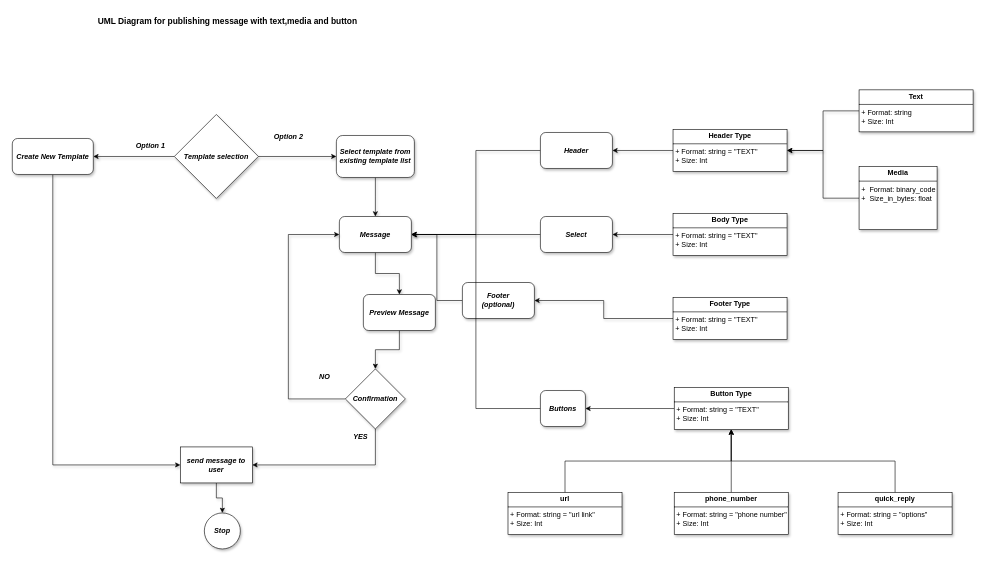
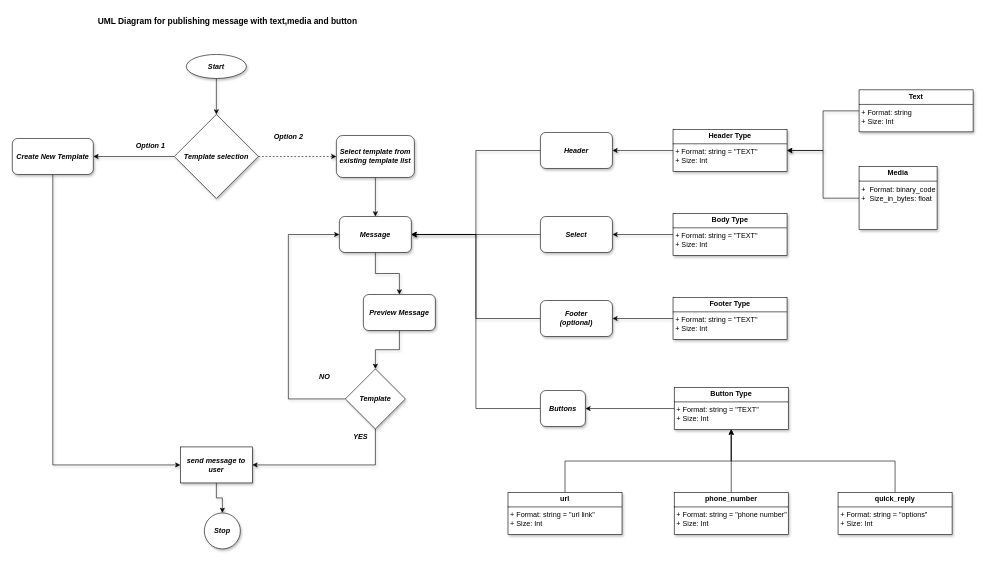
  <mxCell id="0" />
  <mxCell id="1" parent="0" />
+ <mxCell id="2" value="&lt;b&gt;&lt;i&gt;Start&lt;/i&gt;&lt;/b&gt;" style="ellipse;whiteSpace=wrap;html=1;shadow=1;" vertex="1" parent="1"><mxGeometry x="310" y="90" width="100" height="40" as="geometry" /></mxCell>
  <mxCell id="3" style="edgeStyle=orthogonalEdgeStyle;rounded=0;orthogonalLoop=1;jettySize=auto;html=1;exitX=0;exitY=0.5;exitDx=0;exitDy=0;entryX=1;entryY=0.5;entryDx=0;entryDy=0;shadow=1;" edge="1" parent="1" source="5" target="12"><mxGeometry relative="1" as="geometry" /></mxCell>
- <mxCell id="4" style="edgeStyle=orthogonalEdgeStyle;rounded=0;orthogonalLoop=1;jettySize=auto;html=1;exitX=1;exitY=0.5;exitDx=0;exitDy=0;entryX=0;entryY=0.5;entryDx=0;entryDy=0;shadow=1;" edge="1" parent="1" source="5" target="10"><mxGeometry relative="1" as="geometry" /></mxCell>
+ <mxCell id="4" style="edgeStyle=orthogonalEdgeStyle;rounded=0;orthogonalLoop=1;jettySize=auto;html=1;exitX=1;exitY=0.5;exitDx=0;exitDy=0;entryX=0;entryY=0.5;entryDx=0;entryDy=0;shadow=1;dashed=1;" edge="1" parent="1" source="5" target="10"><mxGeometry relative="1" as="geometry" /></mxCell>
  <mxCell id="5" value="&lt;b&gt;&lt;i&gt;Template selection&lt;/i&gt;&lt;/b&gt;" style="rhombus;whiteSpace=wrap;html=1;shadow=1;" vertex="1" parent="1"><mxGeometry x="290" y="190" width="140" height="140" as="geometry" /></mxCell>
  <mxCell id="6" value="&lt;b&gt;&lt;font style=&quot;font-size: 14px;&quot;&gt;UML Diagram for publishing message with text,media and button&lt;/font&gt;&amp;nbsp;&lt;/b&gt;" style="text;html=1;align=center;verticalAlign=middle;resizable=0;points=[];autosize=1;strokeColor=none;fillColor=none;shadow=1;" vertex="1" parent="1"><mxGeometry x="150" y="20" width="460" height="30" as="geometry" /></mxCell>
+ <mxCell id="7" value="" style="endArrow=classic;html=1;rounded=0;exitX=0.5;exitY=1;exitDx=0;exitDy=0;shadow=1;" edge="1" parent="1" source="2" target="5"><mxGeometry width="50" height="50" relative="1" as="geometry"><mxPoint x="470" y="230" as="sourcePoint" /><mxPoint x="520" y="180" as="targetPoint" /></mxGeometry></mxCell>
  <mxCell id="8" style="edgeStyle=orthogonalEdgeStyle;rounded=0;orthogonalLoop=1;jettySize=auto;html=1;exitX=0.5;exitY=1;exitDx=0;exitDy=0;shadow=1;" edge="1" parent="1" source="5" target="5"><mxGeometry relative="1" as="geometry" /></mxCell>
  <mxCell id="9" style="edgeStyle=orthogonalEdgeStyle;rounded=0;orthogonalLoop=1;jettySize=auto;html=1;exitX=0.5;exitY=1;exitDx=0;exitDy=0;shadow=1;" edge="1" parent="1" source="10"><mxGeometry relative="1" as="geometry"><mxPoint x="625" y="360" as="targetPoint" /></mxGeometry></mxCell>
  <mxCell id="10" value="&lt;b&gt;&lt;i&gt;Select template from existing template list&lt;/i&gt;&lt;/b&gt;" style="rounded=1;whiteSpace=wrap;html=1;shadow=1;glass=0;" vertex="1" parent="1"><mxGeometry x="560" y="225" width="130" height="70" as="geometry" /></mxCell>
  <mxCell id="11" style="edgeStyle=orthogonalEdgeStyle;rounded=0;orthogonalLoop=1;jettySize=auto;html=1;exitX=0.5;exitY=1;exitDx=0;exitDy=0;entryX=0;entryY=0.5;entryDx=0;entryDy=0;shadow=1;" edge="1" parent="1" source="12" target="33"><mxGeometry relative="1" as="geometry" /></mxCell>
  <mxCell id="12" value="&lt;b&gt;&lt;i&gt;Create New Template&lt;/i&gt;&lt;/b&gt;" style="rounded=1;whiteSpace=wrap;html=1;shadow=1;" vertex="1" parent="1"><mxGeometry x="20" y="230" width="135" height="60" as="geometry" /></mxCell>
  <mxCell id="13" style="edgeStyle=orthogonalEdgeStyle;rounded=0;orthogonalLoop=1;jettySize=auto;html=1;exitX=0.5;exitY=1;exitDx=0;exitDy=0;entryX=0.5;entryY=0;entryDx=0;entryDy=0;shadow=1;" edge="1" parent="1" source="14" target="31"><mxGeometry relative="1" as="geometry" /></mxCell>
  <mxCell id="14" value="&lt;b&gt;&lt;i&gt;Message&lt;/i&gt;&lt;/b&gt;" style="rounded=1;whiteSpace=wrap;html=1;shadow=1;" vertex="1" parent="1"><mxGeometry x="565" y="360" width="120" height="60" as="geometry" /></mxCell>
  <mxCell id="15" style="edgeStyle=orthogonalEdgeStyle;rounded=0;orthogonalLoop=1;jettySize=auto;html=1;exitX=0;exitY=0.5;exitDx=0;exitDy=0;entryX=1;entryY=0.5;entryDx=0;entryDy=0;shadow=1;" edge="1" parent="1" source="16" target="14"><mxGeometry relative="1" as="geometry" /></mxCell>
  <mxCell id="16" value="&lt;b&gt;&lt;i&gt;Header&lt;/i&gt;&lt;/b&gt;" style="rounded=1;whiteSpace=wrap;html=1;shadow=1;" vertex="1" parent="1"><mxGeometry x="900" y="220" width="120" height="60" as="geometry" /></mxCell>
  <mxCell id="17" style="edgeStyle=orthogonalEdgeStyle;rounded=0;orthogonalLoop=1;jettySize=auto;html=1;exitX=0;exitY=0.5;exitDx=0;exitDy=0;entryX=1;entryY=0.5;entryDx=0;entryDy=0;shadow=1;" edge="1" parent="1" source="18" target="16"><mxGeometry relative="1" as="geometry" /></mxCell>
  <mxCell id="18" value="&lt;p style=&quot;margin:0px;margin-top:4px;text-align:center;&quot;&gt;&lt;b&gt;Header Type&lt;/b&gt;&lt;/p&gt;&lt;hr size=&quot;1&quot; style=&quot;border-style:solid;&quot;&gt;&lt;p style=&quot;margin:0px;margin-left:4px;&quot;&gt;+ Format: string = &quot;TEXT&quot;&lt;br&gt;+ Size: Int&lt;/p&gt;&lt;p style=&quot;margin:0px;margin-left:4px;&quot;&gt;&lt;br&gt;&lt;/p&gt;" style="verticalAlign=top;align=left;overflow=fill;html=1;whiteSpace=wrap;shadow=1;" vertex="1" parent="1"><mxGeometry x="1121" y="215" width="190" height="70" as="geometry" /></mxCell>
  <mxCell id="19" style="edgeStyle=orthogonalEdgeStyle;rounded=0;orthogonalLoop=1;jettySize=auto;html=1;exitX=0;exitY=0.5;exitDx=0;exitDy=0;entryX=1;entryY=0.5;entryDx=0;entryDy=0;shadow=1;" edge="1" parent="1" source="20" target="18"><mxGeometry relative="1" as="geometry" /></mxCell>
  <mxCell id="20" value="&lt;p style=&quot;margin:0px;margin-top:4px;text-align:center;&quot;&gt;&lt;b&gt;Text&lt;/b&gt;&lt;/p&gt;&lt;hr size=&quot;1&quot; style=&quot;border-style:solid;&quot;&gt;&lt;p style=&quot;margin:0px;margin-left:4px;&quot;&gt;+ Format: string&lt;br&gt;+ Size: Int&lt;/p&gt;&lt;p style=&quot;margin:0px;margin-left:4px;&quot;&gt;&lt;br&gt;&lt;/p&gt;" style="verticalAlign=top;align=left;overflow=fill;html=1;whiteSpace=wrap;shadow=1;" vertex="1" parent="1"><mxGeometry x="1431" y="149" width="190" height="70" as="geometry" /></mxCell>
  <mxCell id="21" style="edgeStyle=orthogonalEdgeStyle;rounded=0;orthogonalLoop=1;jettySize=auto;html=1;exitX=0;exitY=0.5;exitDx=0;exitDy=0;entryX=1;entryY=0.5;entryDx=0;entryDy=0;shadow=1;" edge="1" parent="1" source="22" target="18"><mxGeometry relative="1" as="geometry" /></mxCell>
  <mxCell id="22" value="&lt;p style=&quot;margin:0px;margin-top:4px;text-align:center;&quot;&gt;&lt;b&gt;Media&lt;/b&gt;&lt;/p&gt;&lt;hr size=&quot;1&quot; style=&quot;border-style:solid;&quot;&gt;&lt;p style=&quot;margin:0px;margin-left:4px;&quot;&gt;+&amp;nbsp; Format: binary_code&lt;br&gt;+&amp;nbsp; Size_in_bytes: float&lt;/p&gt;&lt;p style=&quot;margin:0px;margin-left:4px;&quot;&gt;&lt;br&gt;&lt;/p&gt;" style="verticalAlign=top;align=left;overflow=fill;html=1;whiteSpace=wrap;shadow=1;" vertex="1" parent="1"><mxGeometry x="1431" y="277" width="130" height="105" as="geometry" /></mxCell>
  <mxCell id="23" value="&lt;b&gt;&lt;i&gt;Option 2&lt;/i&gt;&lt;/b&gt;" style="text;html=1;align=center;verticalAlign=middle;resizable=0;points=[];autosize=1;strokeColor=none;fillColor=none;shadow=1;" vertex="1" parent="1"><mxGeometry x="445" y="213" width="70" height="30" as="geometry" /></mxCell>
  <mxCell id="24" value="&lt;b&gt;&lt;i&gt;Option 1&lt;/i&gt;&lt;/b&gt;" style="text;html=1;align=center;verticalAlign=middle;resizable=0;points=[];autosize=1;strokeColor=none;fillColor=none;shadow=1;" vertex="1" parent="1"><mxGeometry x="215" y="228" width="70" height="30" as="geometry" /></mxCell>
  <mxCell id="25" style="edgeStyle=orthogonalEdgeStyle;rounded=0;orthogonalLoop=1;jettySize=auto;html=1;exitX=0;exitY=0.5;exitDx=0;exitDy=0;entryX=1;entryY=0.5;entryDx=0;entryDy=0;shadow=1;" edge="1" parent="1" source="26" target="28"><mxGeometry relative="1" as="geometry" /></mxCell>
  <mxCell id="26" value="&lt;p style=&quot;margin:0px;margin-top:4px;text-align:center;&quot;&gt;&lt;b&gt;Body Type&lt;/b&gt;&lt;/p&gt;&lt;hr size=&quot;1&quot; style=&quot;border-style:solid;&quot;&gt;&lt;p style=&quot;margin:0px;margin-left:4px;&quot;&gt;+ Format: string = &quot;TEXT&quot;&lt;br&gt;+ Size: Int&lt;/p&gt;&lt;p style=&quot;margin:0px;margin-left:4px;&quot;&gt;&lt;br&gt;&lt;/p&gt;" style="verticalAlign=top;align=left;overflow=fill;html=1;whiteSpace=wrap;shadow=1;" vertex="1" parent="1"><mxGeometry x="1121" y="355" width="190" height="70" as="geometry" /></mxCell>
  <mxCell id="27" style="edgeStyle=orthogonalEdgeStyle;rounded=0;orthogonalLoop=1;jettySize=auto;html=1;exitX=0;exitY=0.5;exitDx=0;exitDy=0;entryX=1;entryY=0.5;entryDx=0;entryDy=0;shadow=1;" edge="1" parent="1" source="28" target="14"><mxGeometry relative="1" as="geometry" /></mxCell>
  <mxCell id="28" value="&lt;b&gt;&lt;i&gt;Select&lt;/i&gt;&lt;/b&gt;" style="rounded=1;whiteSpace=wrap;html=1;shadow=1;" vertex="1" parent="1"><mxGeometry x="900" y="360" width="120" height="60" as="geometry" /></mxCell>
  <mxCell id="29" value="&lt;b&gt;&lt;i&gt;Stop&lt;/i&gt;&lt;/b&gt;" style="ellipse;whiteSpace=wrap;html=1;aspect=fixed;shadow=1;" vertex="1" parent="1"><mxGeometry x="340" y="854" width="60" height="60" as="geometry" /></mxCell>
  <mxCell id="30" style="edgeStyle=orthogonalEdgeStyle;rounded=0;orthogonalLoop=1;jettySize=auto;html=1;exitX=0.5;exitY=1;exitDx=0;exitDy=0;entryX=0.5;entryY=0;entryDx=0;entryDy=0;shadow=1;" edge="1" parent="1" source="31" target="40"><mxGeometry relative="1" as="geometry" /></mxCell>
  <mxCell id="31" value="&lt;b&gt;&lt;i&gt;Preview Message&lt;/i&gt;&lt;/b&gt;" style="rounded=1;whiteSpace=wrap;html=1;shadow=1;" vertex="1" parent="1"><mxGeometry x="605" y="490" width="120" height="60" as="geometry" /></mxCell>
  <mxCell id="32" style="edgeStyle=orthogonalEdgeStyle;rounded=0;orthogonalLoop=1;jettySize=auto;html=1;exitX=0.5;exitY=1;exitDx=0;exitDy=0;entryX=0.5;entryY=0;entryDx=0;entryDy=0;shadow=1;" edge="1" parent="1" source="33" target="29"><mxGeometry relative="1" as="geometry" /></mxCell>
  <mxCell id="33" value="&lt;b&gt;&lt;i&gt;send message to user&lt;/i&gt;&lt;/b&gt;" style="whiteSpace=wrap;html=1;shadow=1;rounded=0;" vertex="1" parent="1"><mxGeometry x="300" y="744" width="120" height="60" as="geometry" /></mxCell>
  <mxCell id="34" style="edgeStyle=orthogonalEdgeStyle;rounded=0;orthogonalLoop=1;jettySize=auto;html=1;exitX=0;exitY=0.5;exitDx=0;exitDy=0;entryX=1;entryY=0.5;entryDx=0;entryDy=0;shadow=1;" edge="1" parent="1" source="35" target="14"><mxGeometry relative="1" as="geometry" /></mxCell>
- <mxCell id="35" value="&lt;b&gt;&lt;i&gt;Footer&lt;br&gt;(optional)&lt;/i&gt;&lt;/b&gt;" style="rounded=1;whiteSpace=wrap;html=1;shadow=1;" vertex="1" parent="1"><mxGeometry x="770" y="470" width="120" height="60" as="geometry" /></mxCell>
+ <mxCell id="35" value="&lt;b&gt;&lt;i&gt;Footer&lt;br&gt;(optional)&lt;/i&gt;&lt;/b&gt;" style="rounded=1;whiteSpace=wrap;html=1;shadow=1;" vertex="1" parent="1"><mxGeometry x="900" y="500" width="120" height="60" as="geometry" /></mxCell>
  <mxCell id="36" style="edgeStyle=orthogonalEdgeStyle;rounded=0;orthogonalLoop=1;jettySize=auto;html=1;exitX=0;exitY=0.5;exitDx=0;exitDy=0;entryX=1;entryY=0.5;entryDx=0;entryDy=0;shadow=1;" edge="1" parent="1" source="37" target="35"><mxGeometry relative="1" as="geometry" /></mxCell>
  <mxCell id="37" value="&lt;p style=&quot;margin:0px;margin-top:4px;text-align:center;&quot;&gt;&lt;b&gt;Footer Type&lt;/b&gt;&lt;/p&gt;&lt;hr size=&quot;1&quot; style=&quot;border-style:solid;&quot;&gt;&lt;p style=&quot;margin:0px;margin-left:4px;&quot;&gt;+ Format: string = &quot;TEXT&quot;&lt;br&gt;+ Size: Int&lt;/p&gt;&lt;p style=&quot;margin:0px;margin-left:4px;&quot;&gt;&lt;br&gt;&lt;/p&gt;" style="verticalAlign=top;align=left;overflow=fill;html=1;whiteSpace=wrap;shadow=1;" vertex="1" parent="1"><mxGeometry x="1121" y="495" width="190" height="70" as="geometry" /></mxCell>
  <mxCell id="38" style="edgeStyle=orthogonalEdgeStyle;rounded=0;orthogonalLoop=1;jettySize=auto;html=1;exitX=0;exitY=0.5;exitDx=0;exitDy=0;entryX=0;entryY=0.5;entryDx=0;entryDy=0;shadow=1;" edge="1" parent="1" source="40" target="14"><mxGeometry relative="1" as="geometry"><Array as="points"><mxPoint x="480" y="664" /><mxPoint x="480" y="390" /></Array></mxGeometry></mxCell>
  <mxCell id="39" style="edgeStyle=orthogonalEdgeStyle;rounded=0;orthogonalLoop=1;jettySize=auto;html=1;exitX=0.5;exitY=1;exitDx=0;exitDy=0;entryX=1;entryY=0.5;entryDx=0;entryDy=0;shadow=1;" edge="1" parent="1" source="40" target="33"><mxGeometry relative="1" as="geometry" /></mxCell>
- <mxCell id="40" value="&lt;b&gt;&lt;i&gt;Confirmation&lt;/i&gt;&lt;/b&gt;" style="rhombus;whiteSpace=wrap;html=1;shadow=1;" vertex="1" parent="1"><mxGeometry x="575" y="614" width="100" height="100" as="geometry" /></mxCell>
+ <mxCell id="40" value="&lt;b&gt;&lt;i&gt;Template&lt;/i&gt;&lt;/b&gt;" style="rhombus;whiteSpace=wrap;html=1;shadow=1;" vertex="1" parent="1"><mxGeometry x="575" y="614" width="100" height="100" as="geometry" /></mxCell>
  <mxCell id="41" value="&lt;b&gt;&lt;i&gt;NO&lt;/i&gt;&lt;/b&gt;" style="text;html=1;align=center;verticalAlign=middle;resizable=0;points=[];autosize=1;strokeColor=none;fillColor=none;shadow=1;" vertex="1" parent="1"><mxGeometry x="520" y="612" width="40" height="30" as="geometry" /></mxCell>
  <mxCell id="42" value="&lt;b&gt;&lt;i&gt;YES&lt;/i&gt;&lt;/b&gt;" style="text;html=1;align=center;verticalAlign=middle;resizable=0;points=[];autosize=1;strokeColor=none;fillColor=none;shadow=1;" vertex="1" parent="1"><mxGeometry x="575" y="712" width="50" height="30" as="geometry" /></mxCell>
  <mxCell id="43" style="edgeStyle=orthogonalEdgeStyle;rounded=0;orthogonalLoop=1;jettySize=auto;html=1;exitX=0;exitY=0.5;exitDx=0;exitDy=0;entryX=1;entryY=0.5;entryDx=0;entryDy=0;" edge="1" parent="1" source="44" target="14"><mxGeometry relative="1" as="geometry" /></mxCell>
  <mxCell id="44" value="&lt;b&gt;&lt;i&gt;Buttons&lt;/i&gt;&lt;/b&gt;" style="rounded=1;whiteSpace=wrap;html=1;shadow=1;" vertex="1" parent="1"><mxGeometry x="900" y="650" width="75" height="60" as="geometry" /></mxCell>
  <mxCell id="45" style="edgeStyle=orthogonalEdgeStyle;rounded=0;orthogonalLoop=1;jettySize=auto;html=1;exitX=0;exitY=0.5;exitDx=0;exitDy=0;" edge="1" parent="1" source="46" target="44"><mxGeometry relative="1" as="geometry" /></mxCell>
  <mxCell id="46" value="&lt;p style=&quot;margin:0px;margin-top:4px;text-align:center;&quot;&gt;&lt;b&gt;Button Type&lt;/b&gt;&lt;/p&gt;&lt;hr size=&quot;1&quot; style=&quot;border-style:solid;&quot;&gt;&lt;p style=&quot;margin:0px;margin-left:4px;&quot;&gt;+ Format: string = &quot;TEXT&quot;&lt;br&gt;+ Size: Int&lt;/p&gt;&lt;p style=&quot;margin:0px;margin-left:4px;&quot;&gt;&lt;br&gt;&lt;/p&gt;" style="verticalAlign=top;align=left;overflow=fill;html=1;whiteSpace=wrap;shadow=1;" vertex="1" parent="1"><mxGeometry x="1123" y="645" width="190" height="70" as="geometry" /></mxCell>
  <mxCell id="47" style="edgeStyle=orthogonalEdgeStyle;rounded=0;orthogonalLoop=1;jettySize=auto;html=1;exitX=0.5;exitY=0;exitDx=0;exitDy=0;entryX=0.5;entryY=1;entryDx=0;entryDy=0;" edge="1" parent="1" source="48" target="46"><mxGeometry relative="1" as="geometry" /></mxCell>
  <mxCell id="48" value="&lt;p style=&quot;margin:0px;margin-top:4px;text-align:center;&quot;&gt;&lt;b&gt;url&lt;/b&gt;&lt;/p&gt;&lt;hr size=&quot;1&quot; style=&quot;border-style:solid;&quot;&gt;&lt;p style=&quot;margin:0px;margin-left:4px;&quot;&gt;+ Format: string = &quot;url link&quot;&lt;br&gt;+ Size: Int&lt;/p&gt;&lt;p style=&quot;margin:0px;margin-left:4px;&quot;&gt;&lt;br&gt;&lt;/p&gt;" style="verticalAlign=top;align=left;overflow=fill;html=1;whiteSpace=wrap;shadow=1;" vertex="1" parent="1"><mxGeometry x="846" y="820" width="190" height="70" as="geometry" /></mxCell>
  <mxCell id="49" style="edgeStyle=orthogonalEdgeStyle;rounded=0;orthogonalLoop=1;jettySize=auto;html=1;exitX=0.5;exitY=0;exitDx=0;exitDy=0;entryX=0.5;entryY=1;entryDx=0;entryDy=0;" edge="1" parent="1" source="50" target="46"><mxGeometry relative="1" as="geometry" /></mxCell>
  <mxCell id="50" value="&lt;p style=&quot;margin:0px;margin-top:4px;text-align:center;&quot;&gt;&lt;b&gt;phone_number&lt;/b&gt;&lt;/p&gt;&lt;hr size=&quot;1&quot; style=&quot;border-style:solid;&quot;&gt;&lt;p style=&quot;margin:0px;margin-left:4px;&quot;&gt;+ Format: string = &quot;phone number&quot;&lt;br&gt;+ Size: Int&lt;/p&gt;&lt;p style=&quot;margin:0px;margin-left:4px;&quot;&gt;&lt;br&gt;&lt;/p&gt;" style="verticalAlign=top;align=left;overflow=fill;html=1;whiteSpace=wrap;shadow=1;" vertex="1" parent="1"><mxGeometry x="1123" y="820" width="190" height="70" as="geometry" /></mxCell>
  <mxCell id="51" style="edgeStyle=orthogonalEdgeStyle;rounded=0;orthogonalLoop=1;jettySize=auto;html=1;exitX=0.5;exitY=0;exitDx=0;exitDy=0;entryX=0.5;entryY=1;entryDx=0;entryDy=0;" edge="1" parent="1" source="52" target="46"><mxGeometry relative="1" as="geometry" /></mxCell>
  <mxCell id="52" value="&lt;p style=&quot;margin:0px;margin-top:4px;text-align:center;&quot;&gt;&lt;b&gt;quick_reply&lt;/b&gt;&lt;/p&gt;&lt;hr size=&quot;1&quot; style=&quot;border-style:solid;&quot;&gt;&lt;p style=&quot;margin:0px;margin-left:4px;&quot;&gt;+ Format: string = &quot;options&quot;&lt;br&gt;+ Size: Int&lt;/p&gt;&lt;p style=&quot;margin:0px;margin-left:4px;&quot;&gt;&lt;br&gt;&lt;/p&gt;" style="verticalAlign=top;align=left;overflow=fill;html=1;whiteSpace=wrap;shadow=1;" vertex="1" parent="1"><mxGeometry x="1396" y="820" width="190" height="70" as="geometry" /></mxCell>
